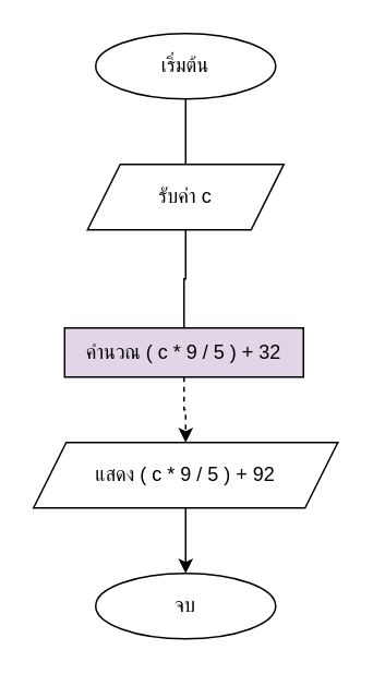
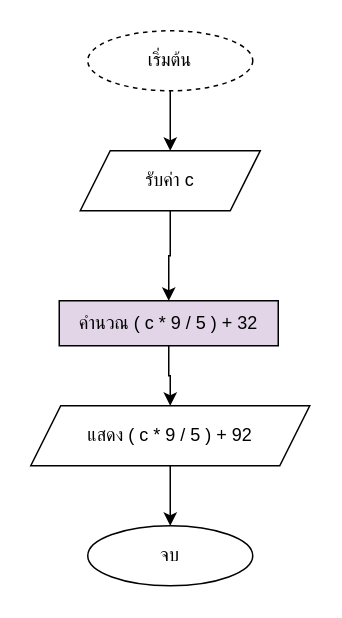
  <mxCell id="0" />
  <mxCell id="1" parent="0" />
- <mxCell id="2" value="" style="edgeStyle=orthogonalEdgeStyle;rounded=0;orthogonalLoop=1;jettySize=auto;html=1;endArrow=none;" edge="1" parent="1" source="3" target="5"><mxGeometry relative="1" as="geometry" /></mxCell>
- <mxCell id="3" value="เริ่มต้น" style="ellipse;whiteSpace=wrap;html=1;" vertex="1" parent="1"><mxGeometry x="58" y="20" width="110" height="40" as="geometry" /></mxCell>
- <mxCell id="4" value="" style="edgeStyle=orthogonalEdgeStyle;rounded=0;orthogonalLoop=1;jettySize=auto;html=1;endArrow=none;" edge="1" parent="1" source="5" target="7"><mxGeometry relative="1" as="geometry" /></mxCell>
+ <mxCell id="2" value="" style="edgeStyle=orthogonalEdgeStyle;rounded=0;orthogonalLoop=1;jettySize=auto;html=1;" edge="1" parent="1" source="3" target="5"><mxGeometry relative="1" as="geometry" /></mxCell>
+ <mxCell id="3" value="เริ่มต้น" style="ellipse;whiteSpace=wrap;html=1;dashed=1;" vertex="1" parent="1"><mxGeometry x="58" y="20" width="110" height="40" as="geometry" /></mxCell>
+ <mxCell id="4" value="" style="edgeStyle=orthogonalEdgeStyle;rounded=0;orthogonalLoop=1;jettySize=auto;html=1;" edge="1" parent="1" source="5" target="7"><mxGeometry relative="1" as="geometry" /></mxCell>
  <mxCell id="5" value="รับค่า c" style="shape=parallelogram;perimeter=parallelogramPerimeter;whiteSpace=wrap;html=1;fixedSize=1;" vertex="1" parent="1"><mxGeometry x="53" y="100" width="120" height="40" as="geometry" /></mxCell>
- <mxCell id="6" value="" style="edgeStyle=orthogonalEdgeStyle;rounded=0;orthogonalLoop=1;jettySize=auto;html=1;dashed=1;" edge="1" parent="1" source="7" target="9"><mxGeometry relative="1" as="geometry" /></mxCell>
+ <mxCell id="6" value="" style="edgeStyle=orthogonalEdgeStyle;rounded=0;orthogonalLoop=1;jettySize=auto;html=1;" edge="1" parent="1" source="7" target="9"><mxGeometry relative="1" as="geometry" /></mxCell>
  <mxCell id="7" value="คำนวณ ( c * 9 / 5 ) + 32" style="rounded=0;whiteSpace=wrap;html=1;fillColor=#e1d5e7;" vertex="1" parent="1"><mxGeometry x="39" y="200" width="146" height="30" as="geometry" /></mxCell>
  <mxCell id="8" value="" style="edgeStyle=orthogonalEdgeStyle;rounded=0;orthogonalLoop=1;jettySize=auto;html=1;" edge="1" parent="1" source="9"><mxGeometry relative="1" as="geometry"><mxPoint x="113" y="350" as="targetPoint" /></mxGeometry></mxCell>
  <mxCell id="9" value="แสดง ( c * 9 / 5 ) + 92" style="shape=parallelogram;perimeter=parallelogramPerimeter;whiteSpace=wrap;html=1;fixedSize=1;" vertex="1" parent="1"><mxGeometry x="20" y="270" width="186" height="40" as="geometry" /></mxCell>
  <mxCell id="10" value="จบ" style="ellipse;whiteSpace=wrap;html=1;" vertex="1" parent="1"><mxGeometry x="58" y="350" width="110" height="40" as="geometry" /></mxCell>
